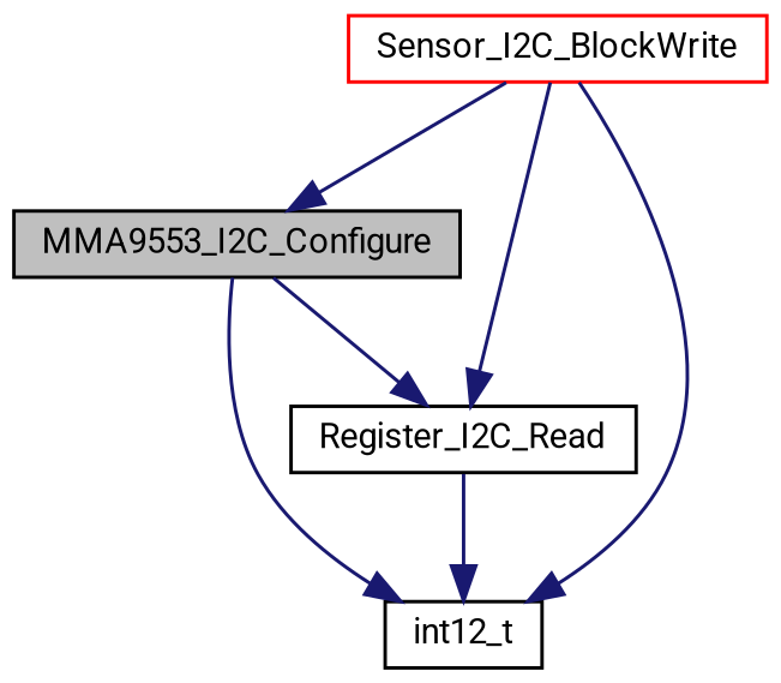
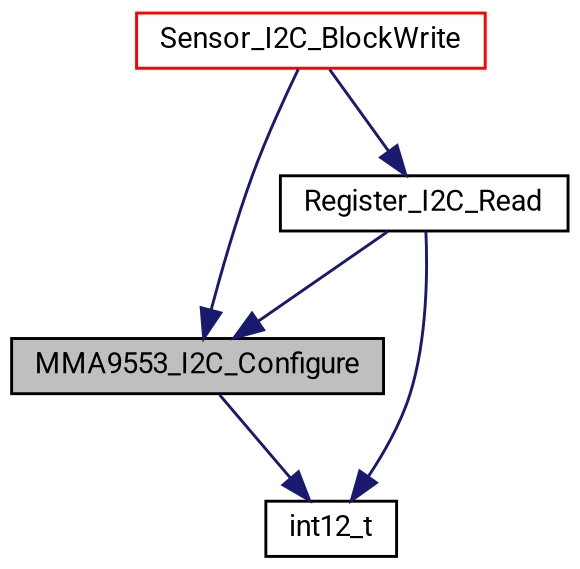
  digraph {
    fontname=Roboto
    rankdir=TB
    node [color=black fillcolor=white fontname=Roboto fontsize=10 shape=record style=filled]
    edge [color=midnightblue fontname=Roboto fontsize=10 labelfontname=Helvetica labelfontsize=10 style=solid]
    n1 [fillcolor=grey75 fontcolor=black height=0.2 label=MMA9553_I2C_Configure width=0.4]
    n2 [height=0.2 label=int12_t width=0.4]
    n3 [height=0.2 label=Register_I2C_Read width=0.4]
    n4 [color=red height=0.2 label=Sensor_I2C_BlockWrite width=0.4]
    n1 -> n2
-   n1 -> n3
+   n3 -> n1
    n3 -> n2
    n4 -> n1
-   n4 -> n2
    n4 -> n3
  }
